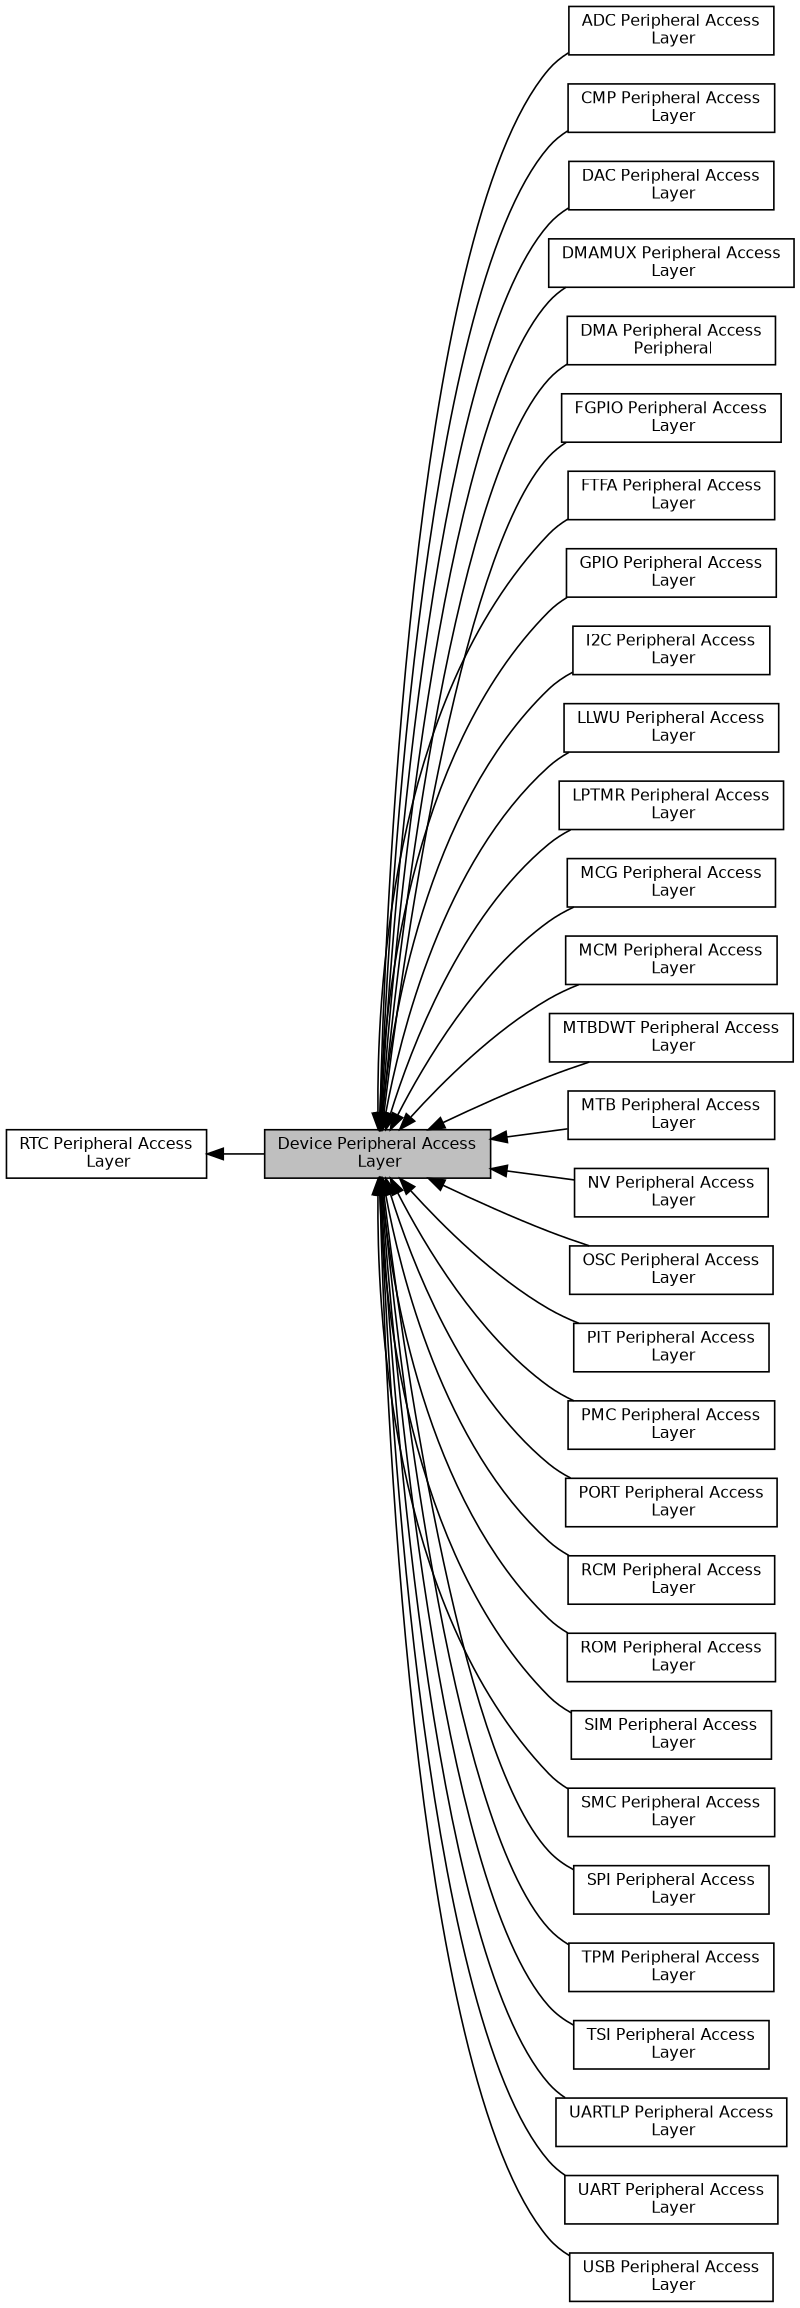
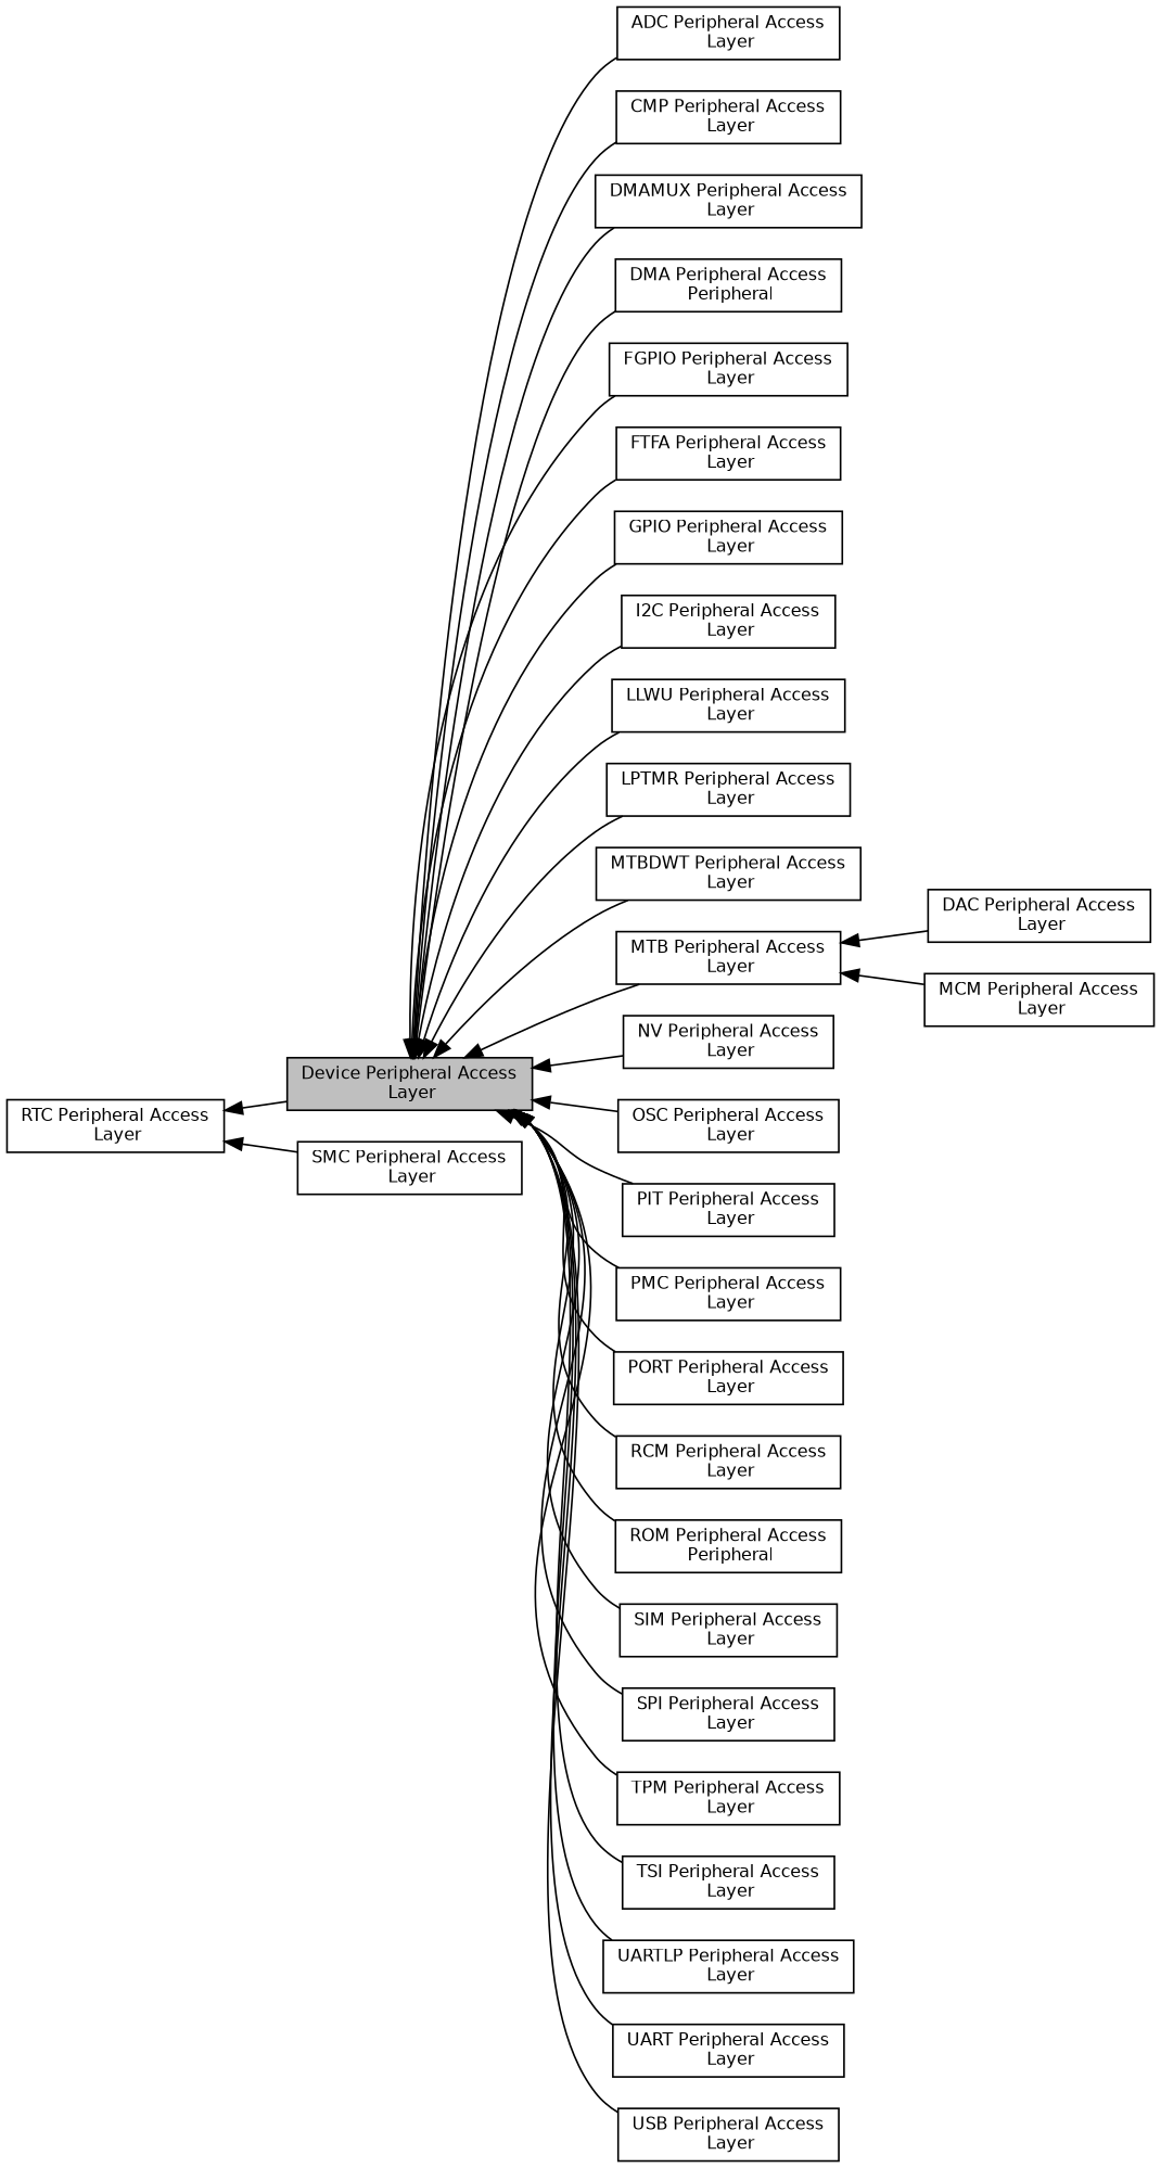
  digraph {
    rankdir=LR
    node [color=black fillcolor=white fontname=Helvetica fontsize=10 shape=box style=filled]
    edge [dir=back fontname=Helvetica fontsize=10 labelfontname=Helvetica labelfontsize=10 shape=plaintext style=solid]
    n1 [height=0.2 label="ADC Peripheral Access\l Layer" width=0.4]
    n2 [height=0.2 label="CMP Peripheral Access\l Layer" width=0.4]
    n3 [height=0.2 label="DAC Peripheral Access\l Layer" width=0.4]
    n4 [height=0.2 label="DMAMUX Peripheral Access\l Layer" width=0.4]
    n5 [height=0.2 label="DMA Peripheral Access\l Peripheral" width=0.4]
    n6 [height=0.2 label="FGPIO Peripheral Access\l Layer" width=0.4]
    n7 [height=0.2 label="FTFA Peripheral Access\l Layer" width=0.4]
    n8 [height=0.2 label="GPIO Peripheral Access\l Layer" width=0.4]
    n9 [height=0.2 label="I2C Peripheral Access\l Layer" width=0.4]
    n10 [height=0.2 label="LLWU Peripheral Access\l Layer" width=0.4]
    n11 [height=0.2 label="LPTMR Peripheral Access\l Layer" width=0.4]
-   n12 [height=0.2 label="MCG Peripheral Access\l Layer" width=0.4]
    n13 [height=0.2 label="MCM Peripheral Access\l Layer" width=0.4]
    n14 [height=0.2 label="MTBDWT Peripheral Access\l Layer" width=0.4]
    n15 [height=0.2 label="MTB Peripheral Access\l Layer" width=0.4]
    n16 [height=0.2 label="NV Peripheral Access\l Layer" width=0.4]
    n17 [height=0.2 label="OSC Peripheral Access\l Layer" width=0.4]
    n18 [height=0.2 label="PIT Peripheral Access\l Layer" width=0.4]
    n19 [height=0.2 label="PMC Peripheral Access\l Layer" width=0.4]
    n20 [height=0.2 label="PORT Peripheral Access\l Layer" width=0.4]
    n21 [fillcolor=grey75 fontcolor=black height=0.2 label="Device Peripheral Access\l Layer" width=0.4]
    n22 [height=0.2 label="RCM Peripheral Access\l Layer" width=0.4]
-   n23 [height=0.2 label="ROM Peripheral Access\l Layer" width=0.4]
+   n23 [height=0.2 label="ROM Peripheral Access\l Peripheral" width=0.4]
    n24 [height=0.2 label="SIM Peripheral Access\l Layer" width=0.4]
    n25 [height=0.2 label="SMC Peripheral Access\l Layer" width=0.4]
    n26 [height=0.2 label="SPI Peripheral Access\l Layer" width=0.4]
    n27 [height=0.2 label="TPM Peripheral Access\l Layer" width=0.4]
    n28 [height=0.2 label="TSI Peripheral Access\l Layer" width=0.4]
    n29 [height=0.2 label="UARTLP Peripheral Access\l Layer" width=0.4]
    n30 [height=0.2 label="UART Peripheral Access\l Layer" width=0.4]
    n31 [height=0.2 label="USB Peripheral Access\l Layer" width=0.4]
    n32 [height=0.2 label="RTC Peripheral Access\l Layer" width=0.4]
    n21 -> n1
    n21 -> n2
-   n21 -> n3
+   n15 -> n3
    n21 -> n4
    n21 -> n5
    n21 -> n6
    n21 -> n7
    n21 -> n8
    n21 -> n9
    n21 -> n10
    n21 -> n11
-   n21 -> n12
-   n21 -> n13
+   n15 -> n13
    n21 -> n14
    n21 -> n15
    n21 -> n16
    n21 -> n17
    n21 -> n18
    n21 -> n19
    n21 -> n20
    n21 -> n22
    n21 -> n23
    n21 -> n24
-   n21 -> n25
+   n32 -> n25
    n21 -> n26
    n21 -> n27
    n21 -> n28
    n21 -> n29
    n21 -> n30
    n21 -> n31
    n32 -> n21
  }
